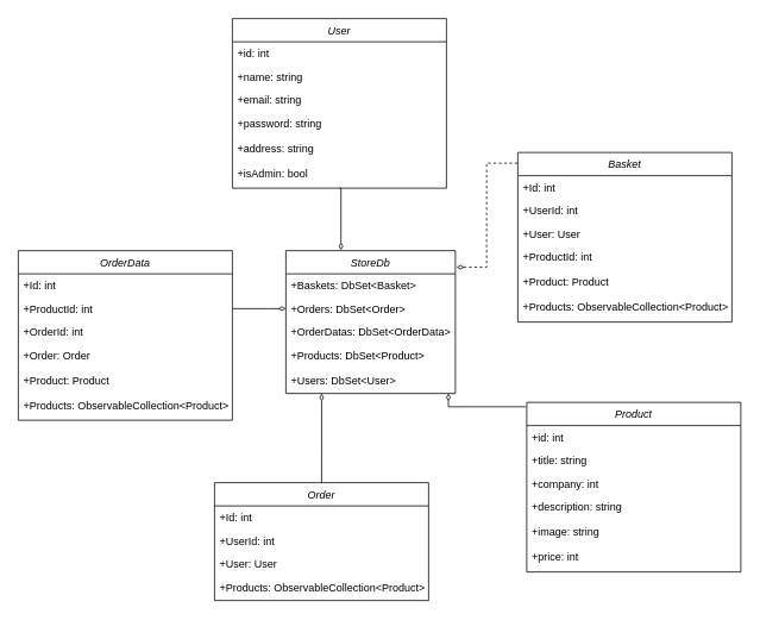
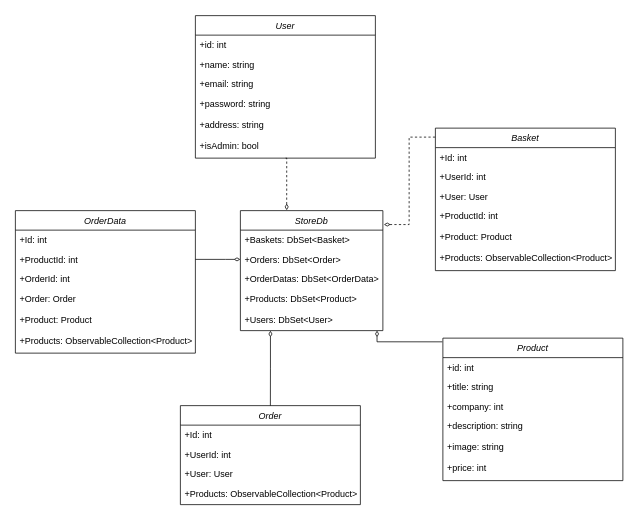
  <mxCell id="0" />
  <mxCell id="1" parent="0" />
  <mxCell id="2" value="StoreDb" style="swimlane;fontStyle=2;align=center;verticalAlign=top;childLayout=stackLayout;horizontal=1;startSize=26;horizontalStack=0;resizeParent=1;resizeLast=0;collapsible=1;marginBottom=0;rounded=0;shadow=0;strokeWidth=1;" parent="1" vertex="1"><mxGeometry x="320" y="280" width="190" height="160" as="geometry"><mxRectangle x="230" y="140" width="160" height="26" as="alternateBounds" /></mxGeometry></mxCell>
  <mxCell id="3" value="+Baskets: DbSet&lt;Basket&gt;" style="text;align=left;verticalAlign=top;spacingLeft=4;spacingRight=4;overflow=hidden;rotatable=0;points=[[0,0.5],[1,0.5]];portConstraint=eastwest;" parent="2" vertex="1"><mxGeometry y="26" width="190" height="26" as="geometry" /></mxCell>
  <mxCell id="4" value="+Orders: DbSet&lt;Order&gt;" style="text;align=left;verticalAlign=top;spacingLeft=4;spacingRight=4;overflow=hidden;rotatable=0;points=[[0,0.5],[1,0.5]];portConstraint=eastwest;rounded=0;shadow=0;html=0;" parent="2" vertex="1"><mxGeometry y="52" width="190" height="26" as="geometry" /></mxCell>
  <mxCell id="5" value="+OrderDatas: DbSet&lt;OrderData&gt;" style="text;align=left;verticalAlign=top;spacingLeft=4;spacingRight=4;overflow=hidden;rotatable=0;points=[[0,0.5],[1,0.5]];portConstraint=eastwest;rounded=0;shadow=0;html=0;" parent="2" vertex="1"><mxGeometry y="78" width="190" height="26" as="geometry" /></mxCell>
  <mxCell id="6" value="+Products: DbSet&lt;Product&gt;" style="text;align=left;verticalAlign=top;spacingLeft=4;spacingRight=4;overflow=hidden;rotatable=0;points=[[0,0.5],[1,0.5]];portConstraint=eastwest;" parent="2" vertex="1"><mxGeometry y="104" width="190" height="28" as="geometry" /></mxCell>
  <mxCell id="7" value="+Users: DbSet&lt;User&gt;" style="text;align=left;verticalAlign=top;spacingLeft=4;spacingRight=4;overflow=hidden;rotatable=0;points=[[0,0.5],[1,0.5]];portConstraint=eastwest;" vertex="1" parent="2"><mxGeometry y="132" width="190" height="28" as="geometry" /></mxCell>
  <mxCell id="8" value="Basket" style="swimlane;fontStyle=2;align=center;verticalAlign=top;childLayout=stackLayout;horizontal=1;startSize=26;horizontalStack=0;resizeParent=1;resizeLast=0;collapsible=1;marginBottom=0;rounded=0;shadow=0;strokeWidth=1;" vertex="1" parent="1"><mxGeometry x="580" y="170" width="240" height="190" as="geometry"><mxRectangle x="230" y="140" width="160" height="26" as="alternateBounds" /></mxGeometry></mxCell>
  <mxCell id="9" value="+Id: int" style="text;align=left;verticalAlign=top;spacingLeft=4;spacingRight=4;overflow=hidden;rotatable=0;points=[[0,0.5],[1,0.5]];portConstraint=eastwest;" vertex="1" parent="8"><mxGeometry y="26" width="240" height="26" as="geometry" /></mxCell>
  <mxCell id="10" value="+UserId: int" style="text;align=left;verticalAlign=top;spacingLeft=4;spacingRight=4;overflow=hidden;rotatable=0;points=[[0,0.5],[1,0.5]];portConstraint=eastwest;rounded=0;shadow=0;html=0;" vertex="1" parent="8"><mxGeometry y="52" width="240" height="26" as="geometry" /></mxCell>
  <mxCell id="11" value="+User: User" style="text;align=left;verticalAlign=top;spacingLeft=4;spacingRight=4;overflow=hidden;rotatable=0;points=[[0,0.5],[1,0.5]];portConstraint=eastwest;rounded=0;shadow=0;html=0;" vertex="1" parent="8"><mxGeometry y="78" width="240" height="26" as="geometry" /></mxCell>
  <mxCell id="12" value="+ProductId: int" style="text;align=left;verticalAlign=top;spacingLeft=4;spacingRight=4;overflow=hidden;rotatable=0;points=[[0,0.5],[1,0.5]];portConstraint=eastwest;" vertex="1" parent="8"><mxGeometry y="104" width="240" height="28" as="geometry" /></mxCell>
  <mxCell id="13" value="+Product: Product" style="text;align=left;verticalAlign=top;spacingLeft=4;spacingRight=4;overflow=hidden;rotatable=0;points=[[0,0.5],[1,0.5]];portConstraint=eastwest;" vertex="1" parent="8"><mxGeometry y="132" width="240" height="28" as="geometry" /></mxCell>
  <mxCell id="14" value="+Products: ObservableCollection&lt;Product&gt;" style="text;align=left;verticalAlign=top;spacingLeft=4;spacingRight=4;overflow=hidden;rotatable=0;points=[[0,0.5],[1,0.5]];portConstraint=eastwest;" vertex="1" parent="8"><mxGeometry y="160" width="240" height="28" as="geometry" /></mxCell>
  <mxCell id="15" value="Product" style="swimlane;fontStyle=2;align=center;verticalAlign=top;childLayout=stackLayout;horizontal=1;startSize=26;horizontalStack=0;resizeParent=1;resizeLast=0;collapsible=1;marginBottom=0;rounded=0;shadow=0;strokeWidth=1;" vertex="1" parent="1"><mxGeometry x="590" y="450" width="240" height="190" as="geometry"><mxRectangle x="230" y="140" width="160" height="26" as="alternateBounds" /></mxGeometry></mxCell>
  <mxCell id="16" value="+id: int" style="text;align=left;verticalAlign=top;spacingLeft=4;spacingRight=4;overflow=hidden;rotatable=0;points=[[0,0.5],[1,0.5]];portConstraint=eastwest;" vertex="1" parent="15"><mxGeometry y="26" width="240" height="26" as="geometry" /></mxCell>
  <mxCell id="17" value="+title: string" style="text;align=left;verticalAlign=top;spacingLeft=4;spacingRight=4;overflow=hidden;rotatable=0;points=[[0,0.5],[1,0.5]];portConstraint=eastwest;rounded=0;shadow=0;html=0;" vertex="1" parent="15"><mxGeometry y="52" width="240" height="26" as="geometry" /></mxCell>
  <mxCell id="18" value="+company: int" style="text;align=left;verticalAlign=top;spacingLeft=4;spacingRight=4;overflow=hidden;rotatable=0;points=[[0,0.5],[1,0.5]];portConstraint=eastwest;rounded=0;shadow=0;html=0;" vertex="1" parent="15"><mxGeometry y="78" width="240" height="26" as="geometry" /></mxCell>
  <mxCell id="19" value="+description: string" style="text;align=left;verticalAlign=top;spacingLeft=4;spacingRight=4;overflow=hidden;rotatable=0;points=[[0,0.5],[1,0.5]];portConstraint=eastwest;" vertex="1" parent="15"><mxGeometry y="104" width="240" height="28" as="geometry" /></mxCell>
  <mxCell id="20" value="+image: string" style="text;align=left;verticalAlign=top;spacingLeft=4;spacingRight=4;overflow=hidden;rotatable=0;points=[[0,0.5],[1,0.5]];portConstraint=eastwest;" vertex="1" parent="15"><mxGeometry y="132" width="240" height="28" as="geometry" /></mxCell>
  <mxCell id="21" value="+price: int" style="text;align=left;verticalAlign=top;spacingLeft=4;spacingRight=4;overflow=hidden;rotatable=0;points=[[0,0.5],[1,0.5]];portConstraint=eastwest;" vertex="1" parent="15"><mxGeometry y="160" width="240" height="28" as="geometry" /></mxCell>
  <mxCell id="22" value="Order" style="swimlane;fontStyle=2;align=center;verticalAlign=top;childLayout=stackLayout;horizontal=1;startSize=26;horizontalStack=0;resizeParent=1;resizeLast=0;collapsible=1;marginBottom=0;rounded=0;shadow=0;strokeWidth=1;" vertex="1" parent="1"><mxGeometry x="240" y="540" width="240" height="132" as="geometry"><mxRectangle x="230" y="140" width="160" height="26" as="alternateBounds" /></mxGeometry></mxCell>
  <mxCell id="23" value="+Id: int" style="text;align=left;verticalAlign=top;spacingLeft=4;spacingRight=4;overflow=hidden;rotatable=0;points=[[0,0.5],[1,0.5]];portConstraint=eastwest;" vertex="1" parent="22"><mxGeometry y="26" width="240" height="26" as="geometry" /></mxCell>
  <mxCell id="24" value="+UserId: int" style="text;align=left;verticalAlign=top;spacingLeft=4;spacingRight=4;overflow=hidden;rotatable=0;points=[[0,0.5],[1,0.5]];portConstraint=eastwest;rounded=0;shadow=0;html=0;" vertex="1" parent="22"><mxGeometry y="52" width="240" height="26" as="geometry" /></mxCell>
  <mxCell id="25" value="+User: User" style="text;align=left;verticalAlign=top;spacingLeft=4;spacingRight=4;overflow=hidden;rotatable=0;points=[[0,0.5],[1,0.5]];portConstraint=eastwest;rounded=0;shadow=0;html=0;" vertex="1" parent="22"><mxGeometry y="78" width="240" height="26" as="geometry" /></mxCell>
  <mxCell id="26" value="+Products: ObservableCollection&lt;Product&gt;" style="text;align=left;verticalAlign=top;spacingLeft=4;spacingRight=4;overflow=hidden;rotatable=0;points=[[0,0.5],[1,0.5]];portConstraint=eastwest;" vertex="1" parent="22"><mxGeometry y="104" width="240" height="28" as="geometry" /></mxCell>
  <mxCell id="27" value="OrderData" style="swimlane;fontStyle=2;align=center;verticalAlign=top;childLayout=stackLayout;horizontal=1;startSize=26;horizontalStack=0;resizeParent=1;resizeLast=0;collapsible=1;marginBottom=0;rounded=0;shadow=0;strokeWidth=1;" vertex="1" parent="1"><mxGeometry x="20" y="280" width="240" height="190" as="geometry"><mxRectangle x="230" y="140" width="160" height="26" as="alternateBounds" /></mxGeometry></mxCell>
  <mxCell id="28" value="+Id: int" style="text;align=left;verticalAlign=top;spacingLeft=4;spacingRight=4;overflow=hidden;rotatable=0;points=[[0,0.5],[1,0.5]];portConstraint=eastwest;" vertex="1" parent="27"><mxGeometry y="26" width="240" height="26" as="geometry" /></mxCell>
  <mxCell id="29" value="+ProductId: int" style="text;align=left;verticalAlign=top;spacingLeft=4;spacingRight=4;overflow=hidden;rotatable=0;points=[[0,0.5],[1,0.5]];portConstraint=eastwest;rounded=0;shadow=0;html=0;" vertex="1" parent="27"><mxGeometry y="52" width="240" height="26" as="geometry" /></mxCell>
  <mxCell id="30" value="+OrderId: int" style="text;align=left;verticalAlign=top;spacingLeft=4;spacingRight=4;overflow=hidden;rotatable=0;points=[[0,0.5],[1,0.5]];portConstraint=eastwest;rounded=0;shadow=0;html=0;" vertex="1" parent="27"><mxGeometry y="78" width="240" height="26" as="geometry" /></mxCell>
  <mxCell id="31" value="+Order: Order" style="text;align=left;verticalAlign=top;spacingLeft=4;spacingRight=4;overflow=hidden;rotatable=0;points=[[0,0.5],[1,0.5]];portConstraint=eastwest;" vertex="1" parent="27"><mxGeometry y="104" width="240" height="28" as="geometry" /></mxCell>
  <mxCell id="32" value="+Product: Product" style="text;align=left;verticalAlign=top;spacingLeft=4;spacingRight=4;overflow=hidden;rotatable=0;points=[[0,0.5],[1,0.5]];portConstraint=eastwest;" vertex="1" parent="27"><mxGeometry y="132" width="240" height="28" as="geometry" /></mxCell>
  <mxCell id="33" value="+Products: ObservableCollection&lt;Product&gt;" style="text;align=left;verticalAlign=top;spacingLeft=4;spacingRight=4;overflow=hidden;rotatable=0;points=[[0,0.5],[1,0.5]];portConstraint=eastwest;" vertex="1" parent="27"><mxGeometry y="160" width="240" height="28" as="geometry" /></mxCell>
  <mxCell id="34" value="User" style="swimlane;fontStyle=2;align=center;verticalAlign=top;childLayout=stackLayout;horizontal=1;startSize=26;horizontalStack=0;resizeParent=1;resizeLast=0;collapsible=1;marginBottom=0;rounded=0;shadow=0;strokeWidth=1;" vertex="1" parent="1"><mxGeometry x="260" y="20" width="240" height="190" as="geometry"><mxRectangle x="230" y="140" width="160" height="26" as="alternateBounds" /></mxGeometry></mxCell>
  <mxCell id="35" value="+id: int" style="text;align=left;verticalAlign=top;spacingLeft=4;spacingRight=4;overflow=hidden;rotatable=0;points=[[0,0.5],[1,0.5]];portConstraint=eastwest;" vertex="1" parent="34"><mxGeometry y="26" width="240" height="26" as="geometry" /></mxCell>
  <mxCell id="36" value="+name: string" style="text;align=left;verticalAlign=top;spacingLeft=4;spacingRight=4;overflow=hidden;rotatable=0;points=[[0,0.5],[1,0.5]];portConstraint=eastwest;rounded=0;shadow=0;html=0;" vertex="1" parent="34"><mxGeometry y="52" width="240" height="26" as="geometry" /></mxCell>
  <mxCell id="37" value="+email: string" style="text;align=left;verticalAlign=top;spacingLeft=4;spacingRight=4;overflow=hidden;rotatable=0;points=[[0,0.5],[1,0.5]];portConstraint=eastwest;rounded=0;shadow=0;html=0;" vertex="1" parent="34"><mxGeometry y="78" width="240" height="26" as="geometry" /></mxCell>
  <mxCell id="38" value="+password: string" style="text;align=left;verticalAlign=top;spacingLeft=4;spacingRight=4;overflow=hidden;rotatable=0;points=[[0,0.5],[1,0.5]];portConstraint=eastwest;" vertex="1" parent="34"><mxGeometry y="104" width="240" height="28" as="geometry" /></mxCell>
  <mxCell id="39" value="+address: string" style="text;align=left;verticalAlign=top;spacingLeft=4;spacingRight=4;overflow=hidden;rotatable=0;points=[[0,0.5],[1,0.5]];portConstraint=eastwest;" vertex="1" parent="34"><mxGeometry y="132" width="240" height="28" as="geometry" /></mxCell>
  <mxCell id="40" value="+isAdmin: bool" style="text;align=left;verticalAlign=top;spacingLeft=4;spacingRight=4;overflow=hidden;rotatable=0;points=[[0,0.5],[1,0.5]];portConstraint=eastwest;" vertex="1" parent="34"><mxGeometry y="160" width="240" height="28" as="geometry" /></mxCell>
  <mxCell id="41" value="" style="endArrow=none;html=1;startArrow=diamondThin;startFill=0;edgeStyle=orthogonalEdgeStyle;align=left;verticalAlign=bottom;rounded=0;endFill=0;entryX=0.003;entryY=0.063;entryDx=0;entryDy=0;entryPerimeter=0;strokeWidth=1;exitX=1.007;exitY=0.116;exitDx=0;exitDy=0;exitPerimeter=0;dashed=1;" edge="1" parent="1" source="2" target="8"><mxGeometry x="-1" y="3" relative="1" as="geometry"><mxPoint x="530" y="370" as="sourcePoint" /><mxPoint x="650" y="230" as="targetPoint" /><Array as="points"><mxPoint x="545" y="299" /><mxPoint x="545" y="182" /></Array></mxGeometry></mxCell>
  <mxCell id="42" value="" style="endArrow=none;html=1;startArrow=diamondThin;startFill=0;edgeStyle=orthogonalEdgeStyle;align=left;verticalAlign=bottom;rounded=0;endFill=0;entryX=-0.003;entryY=0.026;entryDx=0;entryDy=0;entryPerimeter=0;strokeWidth=1;exitX=0.959;exitY=0.997;exitDx=0;exitDy=0;exitPerimeter=0;" edge="1" parent="1" source="7" target="15"><mxGeometry x="-1" y="3" relative="1" as="geometry"><mxPoint x="510" y="433.5" as="sourcePoint" /><mxPoint x="580" y="316.5" as="targetPoint" /><Array as="points"><mxPoint x="502" y="455" /></Array></mxGeometry></mxCell>
  <mxCell id="43" value="" style="endArrow=none;html=1;startArrow=diamondThin;startFill=0;edgeStyle=orthogonalEdgeStyle;align=left;verticalAlign=bottom;rounded=0;endFill=0;strokeWidth=1;exitX=0.211;exitY=1;exitDx=0;exitDy=0;exitPerimeter=0;" edge="1" parent="1" source="7" target="22"><mxGeometry x="-1" y="3" relative="1" as="geometry"><mxPoint x="360" y="460" as="sourcePoint" /><mxPoint x="458.5" y="485" as="targetPoint" /><Array as="points" /></mxGeometry></mxCell>
  <mxCell id="44" value="" style="endArrow=none;html=1;startArrow=diamondThin;startFill=0;edgeStyle=orthogonalEdgeStyle;align=left;verticalAlign=bottom;rounded=0;endFill=0;strokeWidth=1;entryX=1;entryY=0.5;entryDx=0;entryDy=0;exitX=0;exitY=0.5;exitDx=0;exitDy=0;" edge="1" parent="1" source="4" target="29"><mxGeometry x="-1" y="3" relative="1" as="geometry"><mxPoint x="300" y="380" as="sourcePoint" /><mxPoint x="370" y="550" as="targetPoint" /><Array as="points"><mxPoint x="300" y="345" /><mxPoint x="300" y="345" /></Array></mxGeometry></mxCell>
- <mxCell id="45" value="" style="endArrow=none;html=1;startArrow=diamondThin;startFill=0;edgeStyle=orthogonalEdgeStyle;align=left;verticalAlign=bottom;rounded=0;endFill=0;strokeWidth=1;exitX=0.325;exitY=-0.003;exitDx=0;exitDy=0;exitPerimeter=0;entryX=0.5;entryY=1;entryDx=0;entryDy=0;" edge="1" parent="1" source="2" target="34"><mxGeometry x="-1" y="3" relative="1" as="geometry"><mxPoint x="330" y="355" as="sourcePoint" /><mxPoint x="390" y="230" as="targetPoint" /><Array as="points"><mxPoint x="382" y="210" /></Array></mxGeometry></mxCell>
+ <mxCell id="45" value="" style="endArrow=none;html=1;startArrow=diamondThin;startFill=0;edgeStyle=orthogonalEdgeStyle;align=left;verticalAlign=bottom;rounded=0;endFill=0;strokeWidth=1;exitX=0.325;exitY=-0.003;exitDx=0;exitDy=0;exitPerimeter=0;entryX=0.5;entryY=1;entryDx=0;entryDy=0;dashed=1;" edge="1" parent="1" source="2" target="34"><mxGeometry x="-1" y="3" relative="1" as="geometry"><mxPoint x="330" y="355" as="sourcePoint" /><mxPoint x="390" y="230" as="targetPoint" /><Array as="points"><mxPoint x="382" y="210" /></Array></mxGeometry></mxCell>
